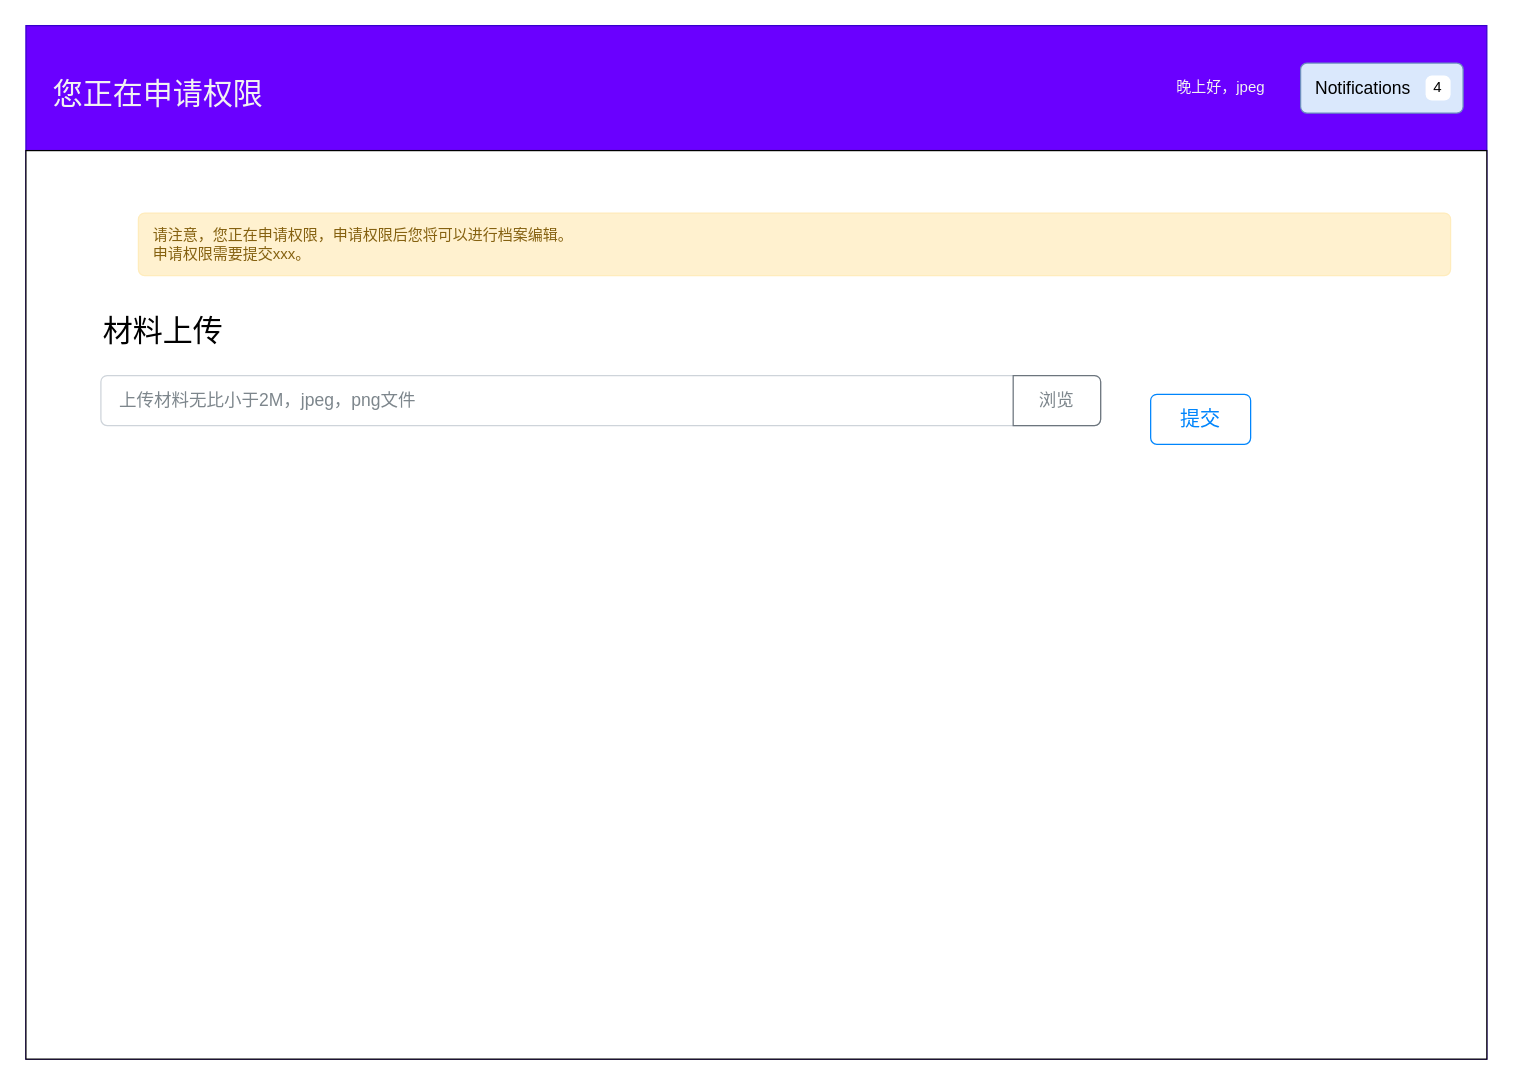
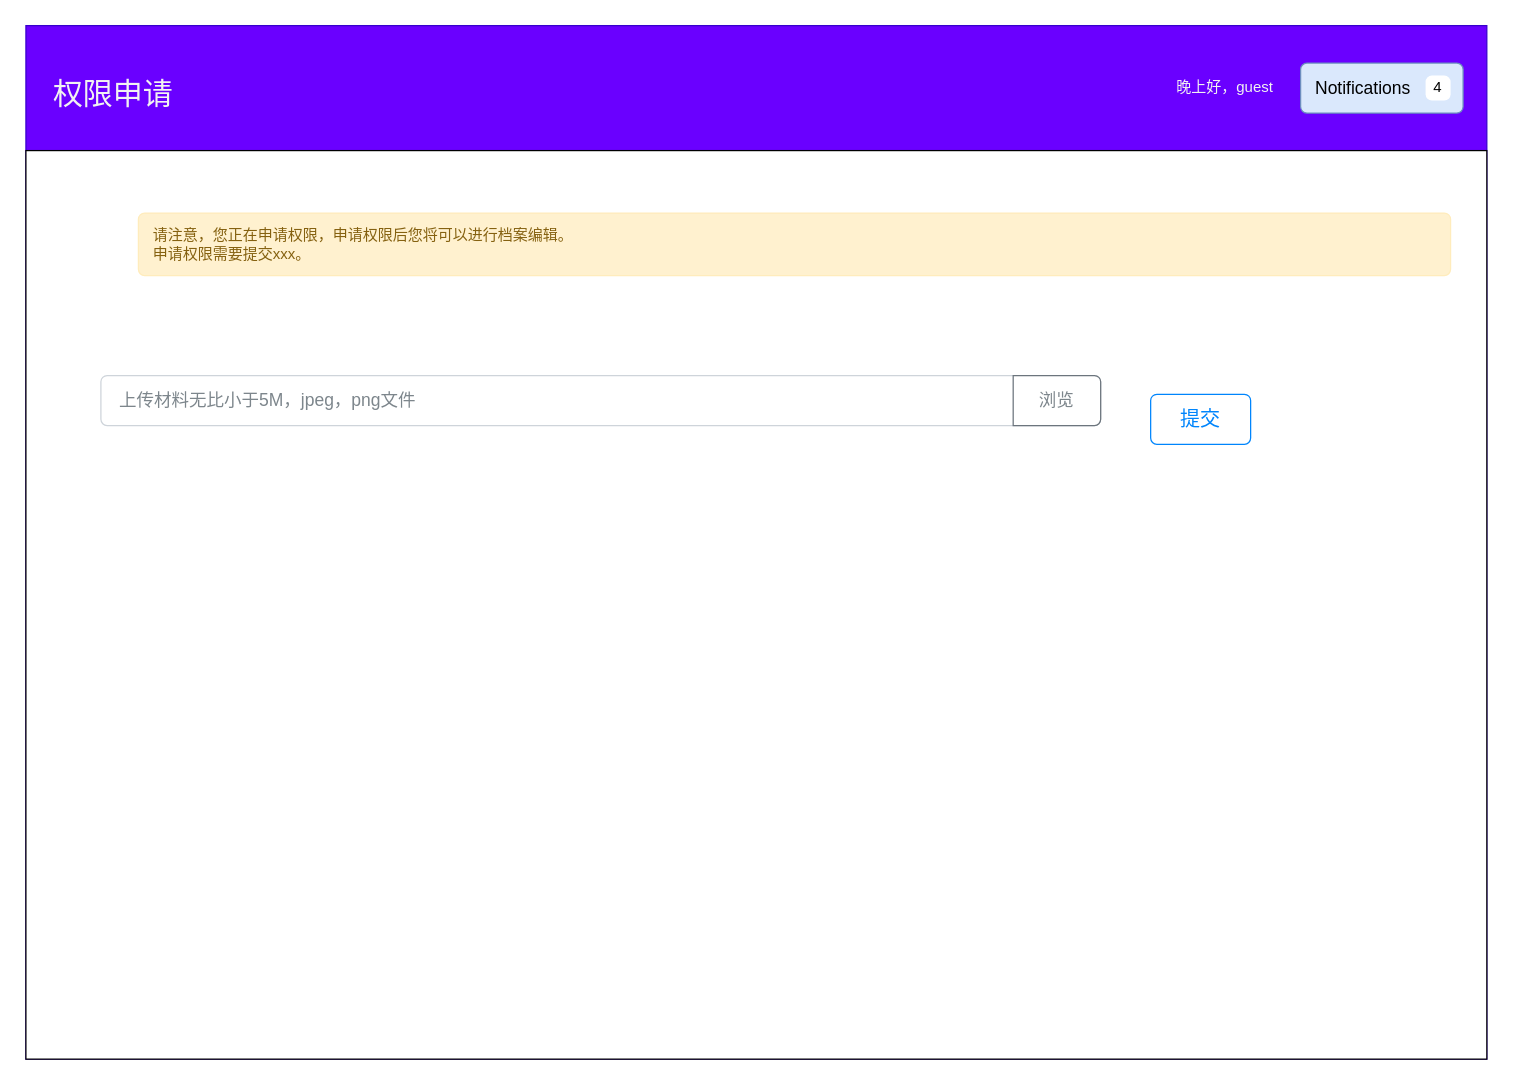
  <mxCell id="0" />
  <mxCell id="1" parent="0" />
  <mxCell id="2" value="" style="rounded=0;whiteSpace=wrap;html=1;fillColor=#6a00ff;fontColor=#ffffff;strokeColor=#3700CC;" vertex="1" parent="1"><mxGeometry width="1169" height="827" as="geometry" x="20" y="20" /></mxCell>
  <mxCell id="3" value="" style="rounded=0;whiteSpace=wrap;html=1;" vertex="1" parent="1"><mxGeometry y="120" width="1169" height="727" as="geometry" x="20" /></mxCell>
- <mxCell id="4" value="您正在申请权限" style="text;strokeColor=none;align=left;fillColor=none;html=1;verticalAlign=middle;whiteSpace=wrap;rounded=0;fontSize=24;fontColor=#F2F2F2;" vertex="1" parent="1"><mxGeometry x="40" y="60" width="250" height="30" as="geometry" /></mxCell>
+ <mxCell id="4" value="权限申请" style="text;strokeColor=none;align=left;fillColor=none;html=1;verticalAlign=middle;whiteSpace=wrap;rounded=0;fontSize=24;fontColor=#F2F2F2;" vertex="1" parent="1"><mxGeometry x="40" y="60" width="250" height="30" as="geometry" /></mxCell>
  <mxCell id="5" value="Notifications" style="html=1;shadow=0;dashed=0;shape=mxgraph.bootstrap.rrect;rSize=5;strokeWidth=1;whiteSpace=wrap;align=left;verticalAlign=middle;spacingLeft=10;fontStyle=0;fontSize=14;fillColor=#dae8fc;strokeColor=#6c8ebf;" vertex="1" parent="1"><mxGeometry x="1040" y="50" width="130" height="40" as="geometry" /></mxCell>
  <mxCell id="6" value="4" style="html=1;shadow=0;dashed=0;shape=mxgraph.bootstrap.rrect;rSize=5;strokeColor=none;strokeWidth=1;fillColor=#ffffff;fontColor=#000000;whiteSpace=wrap;align=center;verticalAlign=middle;fontSize=12;" vertex="1" parent="5"><mxGeometry x="1" y="0.5" width="20" height="20" relative="1" as="geometry"><mxPoint x="-30" y="-10" as="offset" /></mxGeometry></mxCell>
- <mxCell id="7" value="晚上好，jpeg" style="text;strokeColor=none;align=left;fillColor=none;html=1;verticalAlign=middle;whiteSpace=wrap;rounded=0;fontSize=12;fontColor=#F2F2F2;" vertex="1" parent="1"><mxGeometry x="939" y="55" width="250" height="30" as="geometry" /></mxCell>
+ <mxCell id="7" value="晚上好，guest" style="text;strokeColor=none;align=left;fillColor=none;html=1;verticalAlign=middle;whiteSpace=wrap;rounded=0;fontSize=12;fontColor=#F2F2F2;" vertex="1" parent="1"><mxGeometry x="939" y="55" width="250" height="30" as="geometry" /></mxCell>
  <mxCell id="8" value="&lt;div&gt;请注意，您正在申请权限，申请权限后您将可以进行档案编辑。&lt;/div&gt;&lt;div&gt;申请权限需要提交xxx。&lt;br&gt;&lt;/div&gt;" style="html=1;shadow=0;dashed=0;shape=mxgraph.bootstrap.rrect;rSize=5;strokeColor=#FFECBC;strokeWidth=1;fillColor=#FFF1CF;fontColor=#856110;whiteSpace=wrap;align=left;verticalAlign=middle;spacingLeft=10;" vertex="1" parent="1"><mxGeometry x="110" y="170" width="1050" height="50" as="geometry" /></mxCell>
- <mxCell id="9" value="上传材料无比小于2M，jpeg，png文件" style="html=1;shadow=0;dashed=0;shape=mxgraph.bootstrap.rrect;rSize=5;strokeColor=#CED4DA;html=1;whiteSpace=wrap;fillColor=#FFFFFF;fontColor=#7D868C;align=left;spacingLeft=0;spacing=15;fontSize=14;" vertex="1" parent="1"><mxGeometry x="80" y="300" width="800" height="40" as="geometry" /></mxCell>
+ <mxCell id="9" value="上传材料无比小于5M，jpeg，png文件" style="html=1;shadow=0;dashed=0;shape=mxgraph.bootstrap.rrect;rSize=5;strokeColor=#CED4DA;html=1;whiteSpace=wrap;fillColor=#FFFFFF;fontColor=#7D868C;align=left;spacingLeft=0;spacing=15;fontSize=14;" vertex="1" parent="1"><mxGeometry x="80" y="300" width="800" height="40" as="geometry" /></mxCell>
  <mxCell id="10" value="浏览" style="html=1;shadow=0;dashed=0;shape=mxgraph.bootstrap.rightButton;strokeColor=#6C757D;gradientColor=inherit;fontColor=inherit;fillColor=inherit;rSize=5;perimeter=none;whiteSpace=wrap;resizeHeight=1;fontSize=14;" vertex="1" parent="9"><mxGeometry x="1" width="70" height="40" relative="1" as="geometry"><mxPoint x="-70" as="offset" /></mxGeometry></mxCell>
- <mxCell id="11" value="材料上传" style="text;strokeColor=none;align=left;fillColor=none;html=1;verticalAlign=middle;whiteSpace=wrap;rounded=0;fontSize=24;" vertex="1" parent="1"><mxGeometry x="80" y="250" width="250" height="30" as="geometry" /></mxCell>
  <mxCell id="12" value="提交" style="html=1;shadow=0;dashed=0;shape=mxgraph.bootstrap.rrect;rSize=5;strokeColor=#0085FC;strokeWidth=1;fillColor=none;fontColor=#0085FC;whiteSpace=wrap;align=center;verticalAlign=middle;spacingLeft=0;fontStyle=0;fontSize=16;spacing=5;" vertex="1" parent="1"><mxGeometry x="920" y="315" width="80" height="40" as="geometry" /></mxCell>
